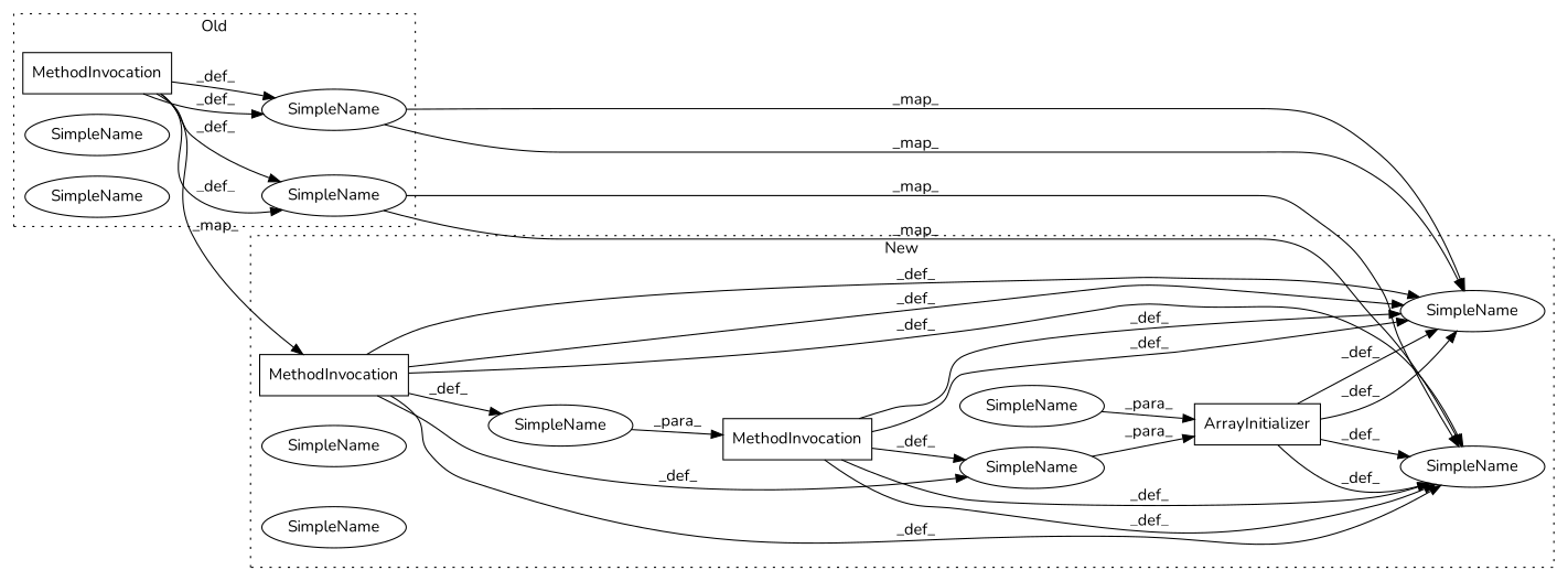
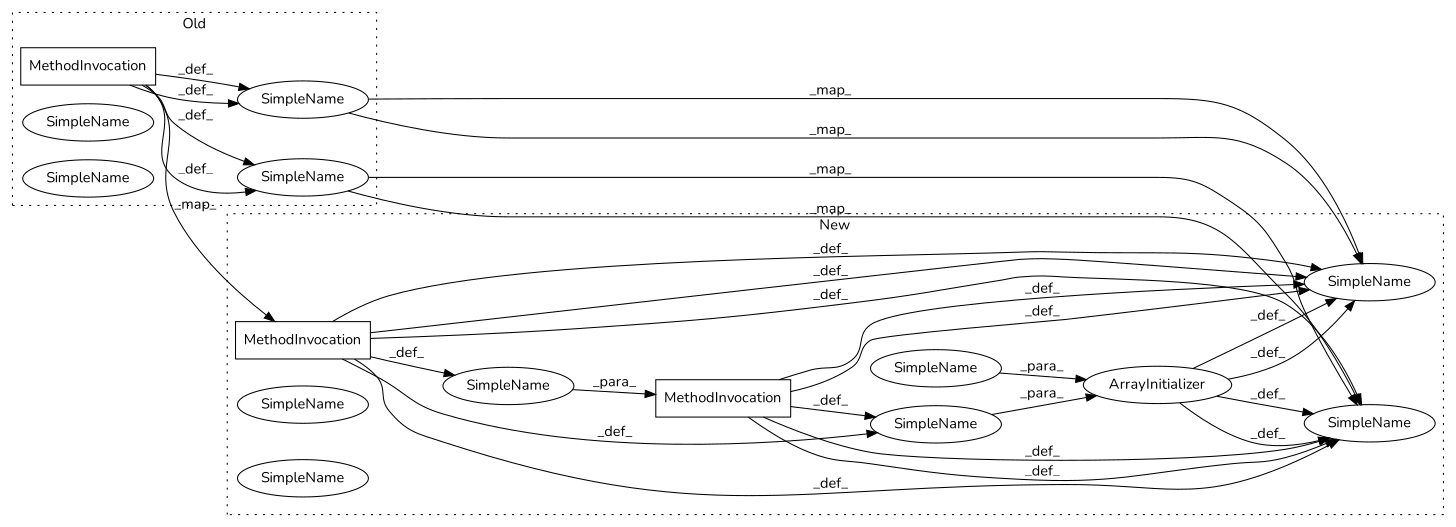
  digraph {
    rankdir=LR
    fontname=Nunito
    node [a=42 l=1 shape=ellipse fontname=Nunito]
    edge [fontname=Nunito]
    n1 [a=32 l="5,1" label=MethodInvocation s="6066,6072" shape=box]
    n2 [label=SimpleName s=6083]
    n3 [label=SimpleName s=6055]
    n4 [label=SimpleName s=6083]
    n5 [label=SimpleName s=6055]
-   n6 [a=4 l="1,1" label=ArrayInitializer s="6129,6147" shape=box]
+   n6 [a=4 l="1,1" label=ArrayInitializer s="6129,6147"]
    n7 [a=32 l="5,1" label=MethodInvocation s="6136,6142" shape=box]
    n8 [a=32 l="4,1" label=MethodInvocation s="6130,6143" shape=box]
    n9 [label=SimpleName s=6155]
    n10 [label=SimpleName l=""]
    n11 [label=SimpleName s=6155]
    n12 [label=SimpleName s=6111]
    n13 [label=SimpleName s=6111]
    n14 [label=SimpleName l=""]
    n15 [label=SimpleName l=""]
    subgraph cluster_1 {
      label=Old
      style=dotted
      n1
      n2
      n3
      n4
      n5
    }
    subgraph cluster_2 {
      label=New
      style=dotted
      n6
      n7
      n8
      n9
      n10
      n11
      n12
      n13
      n14
      n15
    }
    n1 -> n2 [label=_def_]
    n1 -> n2 [label=_def_]
    n1 -> n5 [label=_def_]
    n1 -> n5 [label=_def_]
    n1 -> n7 [label=_map_]
    n2 -> n9 [label=_map_]
    n2 -> n9 [label=_map_]
    n5 -> n12 [label=_map_]
    n5 -> n12 [label=_map_]
    n6 -> n9 [label=_def_]
    n6 -> n9 [label=_def_]
    n6 -> n12 [label=_def_]
    n6 -> n12 [label=_def_]
    n7 -> n9 [label=_def_]
    n7 -> n9 [label=_def_]
    n7 -> n10 [label=_def_]
    n7 -> n12 [label=_def_]
    n7 -> n12 [label=_def_]
    n7 -> n15 [label=_def_]
    n8 -> n9 [label=_def_]
    n8 -> n9 [label=_def_]
    n8 -> n10 [label=_def_]
    n8 -> n12 [label=_def_]
    n8 -> n12 [label=_def_]
    n10 -> n6 [label=_para_]
    n14 -> n6 [label=_para_]
    n15 -> n8 [label=_para_]
  }
